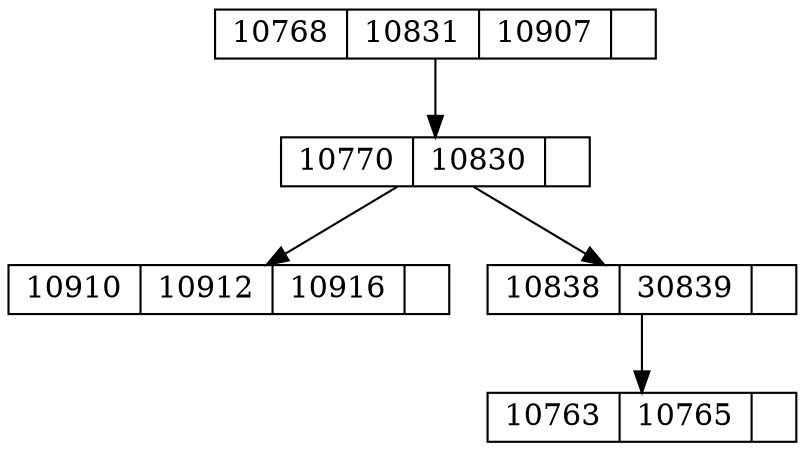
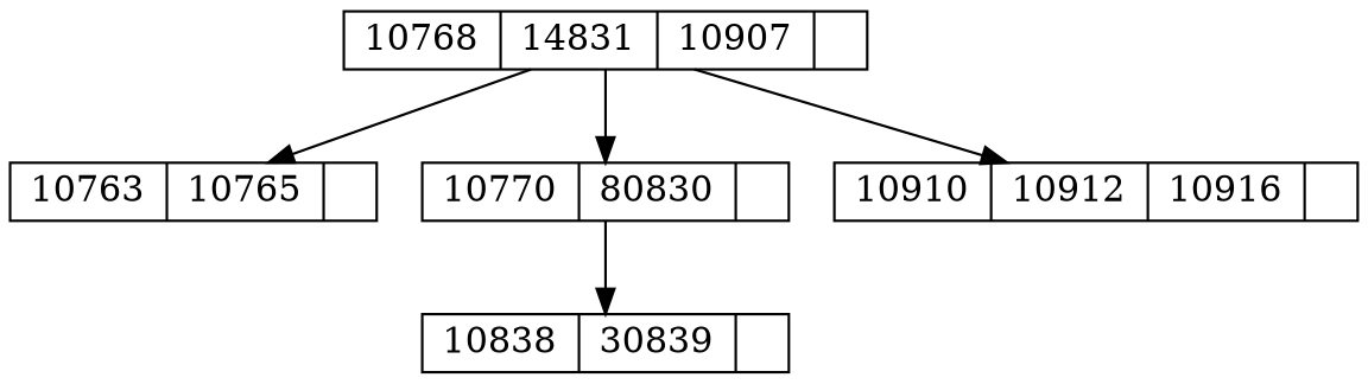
  digraph {
    fontname="DejaVu Serif"
    node [fontname="DejaVu Serif" shape=record]
    edge [fontname="DejaVu Serif"]
-   n1 [height=.1 label="<f0>10768|<f1>10831|<f2>10907|"]
+   n1 [height=.1 label="<f0>10768|<f1>14831|<f2>10907|"]
    n2 [height=.1 label="<f0>10763|<f1>10765|"]
-   n3 [height=.1 label="<f0>10770|<f1>10830|"]
+   n3 [height=.1 label="<f0>10770|<f1>80830|"]
    n4 [height=.1 label="<f0>10910|<f1>10912|<f2>10916|"]
    n5 [height=.1 label="<f0>10838|<f1>30839|"]
-   n5 -> n2
+   n1 -> n2
    n1 -> n3
-   n3 -> n4
+   n1 -> n4
    n3 -> n5
  }
